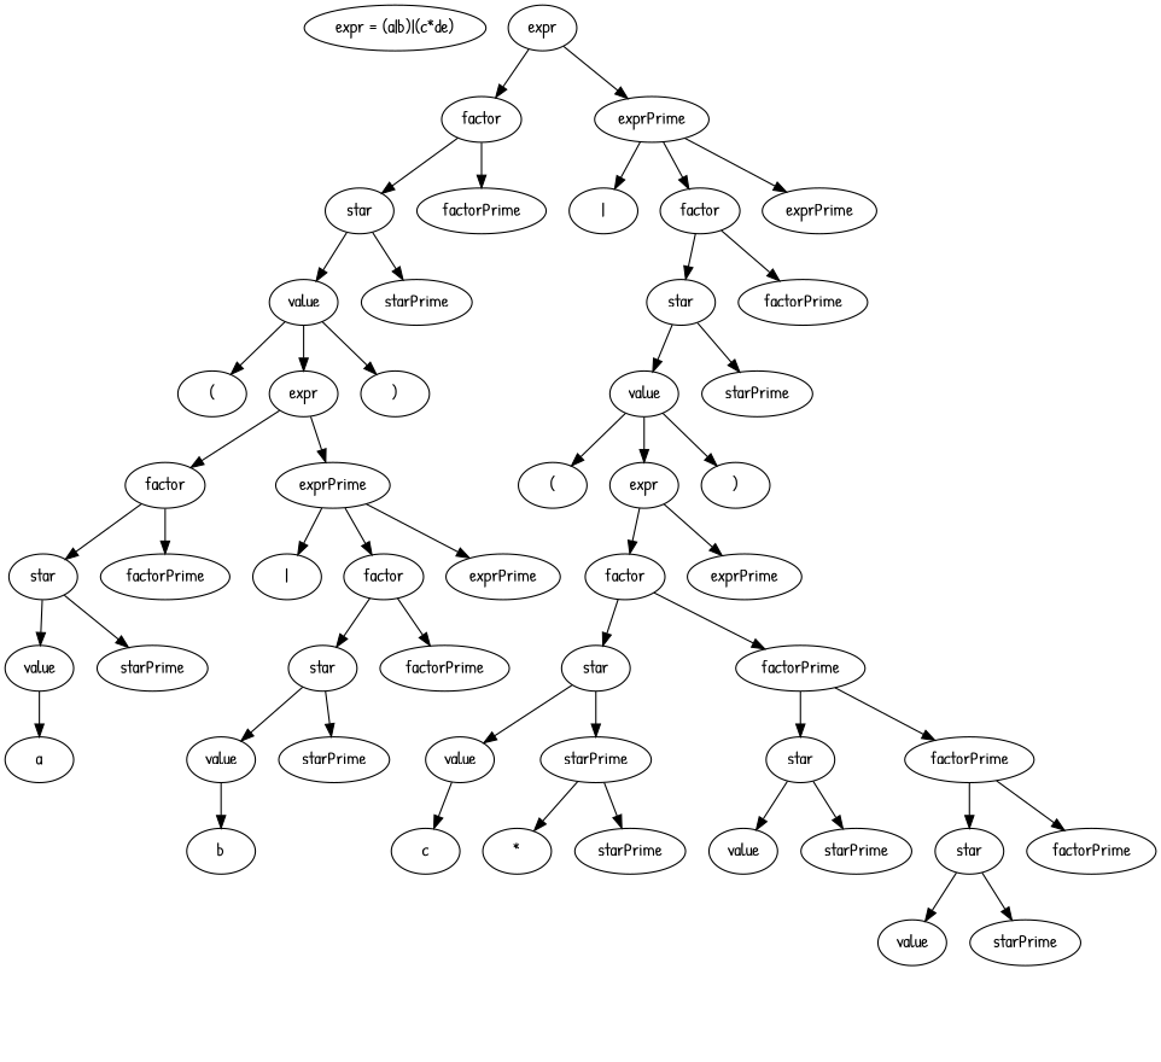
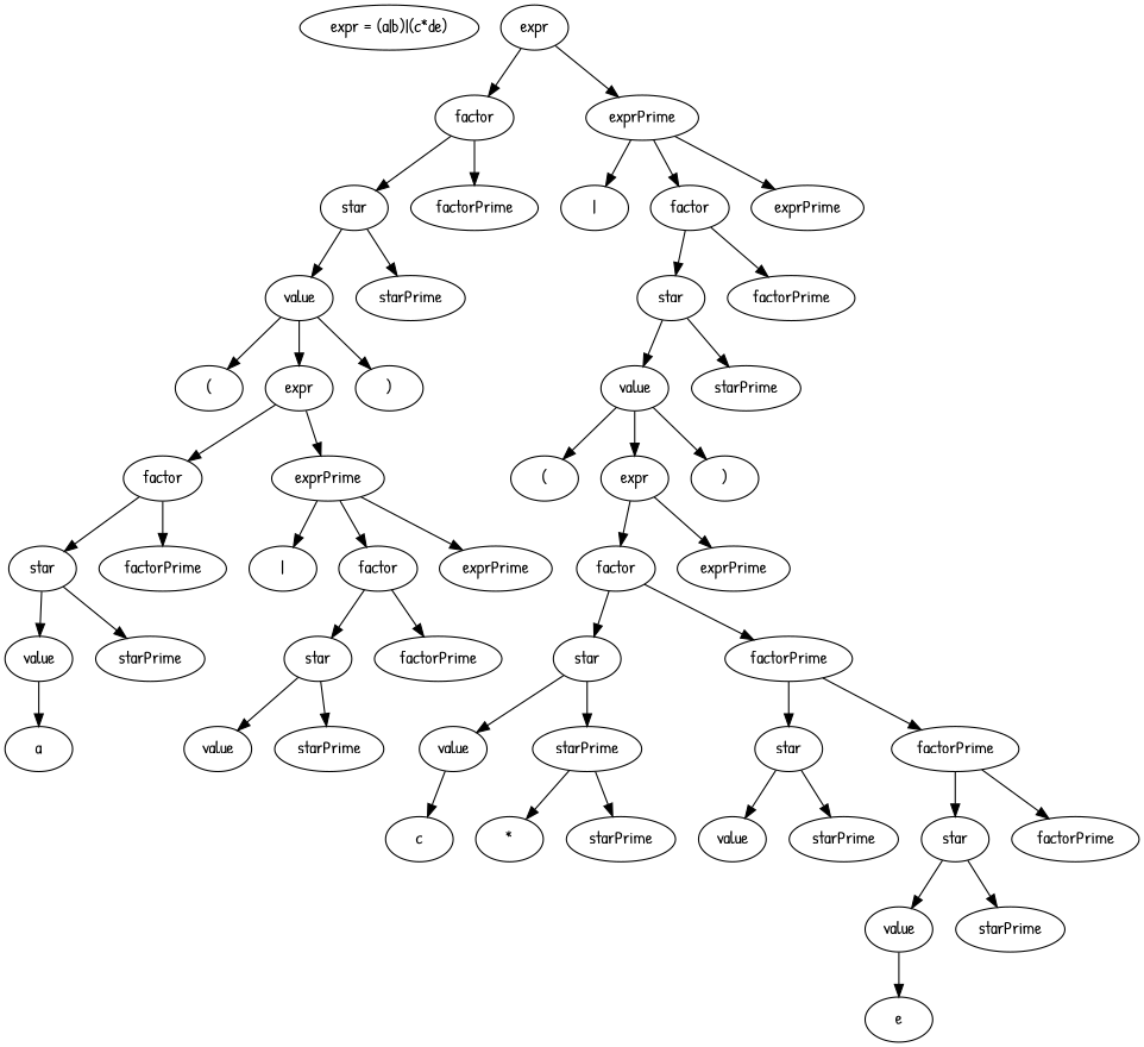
  digraph {
    fontname="Patrick Hand"
    node [fontname="Patrick Hand"]
    edge [fontname="Patrick Hand"]
    n1 [label="expr = (a|b)|(c*de)"]
    n2 [label=expr]
    n3 [label=factor]
    n4 [label=exprPrime]
    n5 [label=star]
    n6 [label=factorPrime]
    n7 [label="|"]
    n8 [label=factor]
    n9 [label=exprPrime]
    n10 [label=value]
    n11 [label=starPrime]
    n12 [label="("]
    n13 [label=expr]
    n14 [label=")"]
    n15 [label=factor]
    n16 [label=exprPrime]
    n17 [label=star]
    n18 [label=factorPrime]
    n19 [label="|"]
    n20 [label=factor]
    n21 [label=exprPrime]
    n22 [label=value]
    n23 [label=starPrime]
    n24 [label=a]
    n25 [label=star]
    n26 [label=factorPrime]
    n27 [label=value]
    n28 [label=starPrime]
-   n29 [label=b]
    n30 [label=star]
    n31 [label=factorPrime]
    n32 [label=value]
    n33 [label=starPrime]
    n34 [label="("]
    n35 [label=expr]
    n36 [label=")"]
    n37 [label=factor]
    n38 [label=exprPrime]
    n39 [label=star]
    n40 [label=factorPrime]
    n41 [label=value]
    n42 [label=starPrime]
    n43 [label=star]
    n44 [label=factorPrime]
    n45 [label=c]
    n46 [label="*"]
    n47 [label=starPrime]
    n48 [label=value]
    n49 [label=starPrime]
    n50 [label=star]
    n51 [label=factorPrime]
    n52 [label=value]
    n53 [label=starPrime]
+   n54 [label=e]
    n2 -> n3
    n2 -> n4
    n3 -> n5
    n3 -> n6
    n4 -> n7
    n4 -> n8
    n4 -> n9
    n5 -> n10
    n5 -> n11
    n8 -> n30
    n8 -> n31
    n10 -> n12
    n10 -> n13
    n10 -> n14
    n13 -> n15
    n13 -> n16
    n15 -> n17
    n15 -> n18
    n16 -> n19
    n16 -> n20
    n16 -> n21
    n17 -> n22
    n17 -> n23
    n20 -> n25
    n20 -> n26
    n22 -> n24
    n25 -> n27
    n25 -> n28
-   n27 -> n29
    n30 -> n32
    n30 -> n33
    n32 -> n34
    n32 -> n35
    n32 -> n36
    n35 -> n37
    n35 -> n38
    n37 -> n39
    n37 -> n40
    n39 -> n41
    n39 -> n42
    n40 -> n43
    n40 -> n44
    n41 -> n45
    n42 -> n46
    n42 -> n47
    n43 -> n48
    n43 -> n49
    n44 -> n50
    n44 -> n51
    n50 -> n52
    n50 -> n53
+   n52 -> n54
  }
